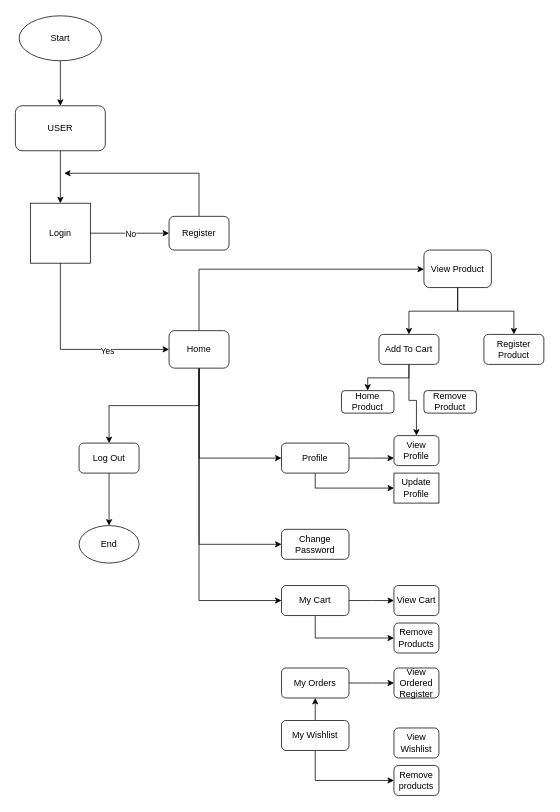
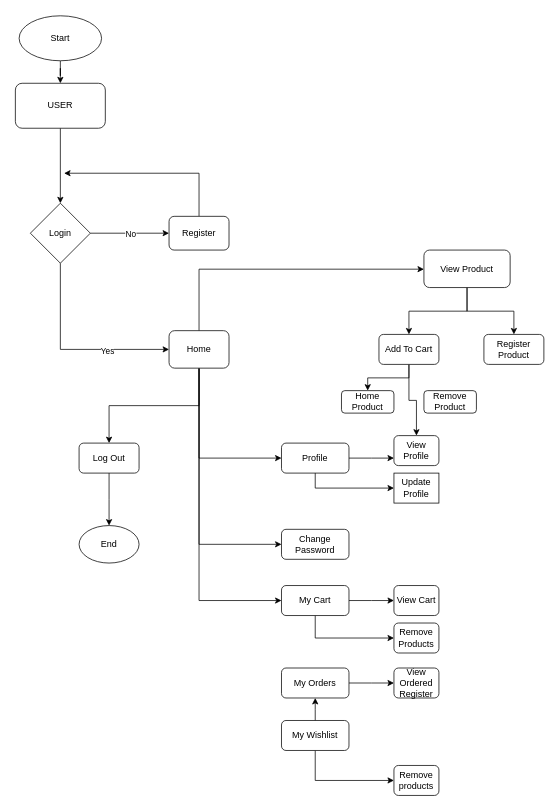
  <mxCell id="0" />
  <mxCell id="1" parent="0" />
  <mxCell id="2" style="edgeStyle=orthogonalEdgeStyle;rounded=0;orthogonalLoop=1;jettySize=auto;html=1;entryX=0.5;entryY=0;entryDx=0;entryDy=0;" edge="1" parent="1" source="3" target="5"><mxGeometry relative="1" as="geometry" /></mxCell>
  <mxCell id="3" value="Start" style="ellipse;whiteSpace=wrap;html=1;" vertex="1" parent="1"><mxGeometry x="25" y="20" width="110" height="60" as="geometry" /></mxCell>
  <mxCell id="4" style="edgeStyle=orthogonalEdgeStyle;rounded=0;orthogonalLoop=1;jettySize=auto;html=1;entryX=0.5;entryY=0;entryDx=0;entryDy=0;" edge="1" parent="1" source="5" target="6"><mxGeometry relative="1" as="geometry" /></mxCell>
- <mxCell id="5" value="USER" style="rounded=1;whiteSpace=wrap;html=1;" vertex="1" parent="1"><mxGeometry x="20" y="140" width="120" height="60" as="geometry" /></mxCell>
- <mxCell id="6" value="Login" style="whiteSpace=wrap;html=1;rounded=0;" vertex="1" parent="1"><mxGeometry x="40" y="270" width="80" height="80" as="geometry" /></mxCell>
+ <mxCell id="5" value="USER" style="rounded=1;whiteSpace=wrap;html=1;" vertex="1" parent="1"><mxGeometry x="20" y="110" width="120" height="60" as="geometry" /></mxCell>
+ <mxCell id="6" value="Login" style="rhombus;whiteSpace=wrap;html=1;" vertex="1" parent="1"><mxGeometry x="40" y="270" width="80" height="80" as="geometry" /></mxCell>
  <mxCell id="7" style="edgeStyle=elbowEdgeStyle;rounded=0;orthogonalLoop=1;jettySize=auto;elbow=vertical;html=1;entryX=0;entryY=0.5;entryDx=0;entryDy=0;" edge="1" parent="1" source="12" target="24"><mxGeometry relative="1" as="geometry"><Array as="points"><mxPoint x="365" y="358" /></Array></mxGeometry></mxCell>
  <mxCell id="8" style="edgeStyle=elbowEdgeStyle;rounded=0;orthogonalLoop=1;jettySize=auto;elbow=vertical;html=1;entryX=0.5;entryY=0;entryDx=0;entryDy=0;" edge="1" parent="1" source="12" target="20"><mxGeometry relative="1" as="geometry" /></mxCell>
  <mxCell id="9" style="edgeStyle=elbowEdgeStyle;rounded=0;orthogonalLoop=1;jettySize=auto;elbow=vertical;html=1;entryX=0;entryY=0.5;entryDx=0;entryDy=0;" edge="1" parent="1" source="12" target="33"><mxGeometry relative="1" as="geometry"><Array as="points"><mxPoint x="315" y="610" /></Array></mxGeometry></mxCell>
  <mxCell id="10" style="edgeStyle=elbowEdgeStyle;rounded=0;orthogonalLoop=1;jettySize=auto;elbow=vertical;html=1;exitX=0.5;exitY=1;exitDx=0;exitDy=0;entryX=0;entryY=0.5;entryDx=0;entryDy=0;" edge="1" parent="1" source="12" target="34"><mxGeometry relative="1" as="geometry"><Array as="points"><mxPoint x="315" y="725" /></Array></mxGeometry></mxCell>
  <mxCell id="11" style="edgeStyle=elbowEdgeStyle;rounded=0;orthogonalLoop=1;jettySize=auto;elbow=vertical;html=1;exitX=0.5;exitY=1;exitDx=0;exitDy=0;entryX=0;entryY=0.5;entryDx=0;entryDy=0;" edge="1" parent="1" source="12" target="37"><mxGeometry relative="1" as="geometry"><Array as="points"><mxPoint x="315" y="800" /></Array></mxGeometry></mxCell>
  <mxCell id="12" value="Home" style="rounded=1;whiteSpace=wrap;html=1;" vertex="1" parent="1"><mxGeometry x="225" y="440" width="80" height="50" as="geometry" /></mxCell>
  <mxCell id="13" style="edgeStyle=elbowEdgeStyle;rounded=0;orthogonalLoop=1;jettySize=auto;elbow=vertical;html=1;" edge="1" parent="1" source="14"><mxGeometry relative="1" as="geometry"><mxPoint x="85" y="230" as="targetPoint" /><Array as="points"><mxPoint x="185" y="230" /></Array></mxGeometry></mxCell>
  <mxCell id="14" value="Register" style="rounded=1;whiteSpace=wrap;html=1;" vertex="1" parent="1"><mxGeometry x="225" y="287.5" width="80" height="45" as="geometry" /></mxCell>
  <mxCell id="15" value="" style="endArrow=classic;html=1;rounded=0;entryX=0;entryY=0.5;entryDx=0;entryDy=0;exitX=1;exitY=0.5;exitDx=0;exitDy=0;" edge="1" parent="1" source="6" target="14"><mxGeometry relative="1" as="geometry"><mxPoint x="115" y="380" as="sourcePoint" /><mxPoint x="120" y="310" as="targetPoint" /></mxGeometry></mxCell>
  <mxCell id="16" value="No" style="edgeLabel;resizable=0;html=1;align=center;verticalAlign=middle;" connectable="0" vertex="1" parent="15"><mxGeometry relative="1" as="geometry" /></mxCell>
  <mxCell id="17" value="" style="endArrow=classic;html=1;rounded=0;elbow=vertical;exitX=0.5;exitY=1;exitDx=0;exitDy=0;entryX=0;entryY=0.5;entryDx=0;entryDy=0;" edge="1" parent="1" source="6" target="12"><mxGeometry relative="1" as="geometry"><mxPoint x="205" y="404.5" as="sourcePoint" /><mxPoint x="255" y="405" as="targetPoint" /><Array as="points"><mxPoint x="80" y="465" /></Array></mxGeometry></mxCell>
  <mxCell id="18" value="Yes" style="edgeLabel;html=1;align=center;verticalAlign=middle;resizable=0;points=[];" vertex="1" connectable="0" parent="17"><mxGeometry x="0.361" y="-2" relative="1" as="geometry"><mxPoint as="offset" /></mxGeometry></mxCell>
  <mxCell id="19" style="edgeStyle=elbowEdgeStyle;rounded=0;orthogonalLoop=1;jettySize=auto;elbow=vertical;html=1;exitX=0.5;exitY=1;exitDx=0;exitDy=0;entryX=0.5;entryY=0;entryDx=0;entryDy=0;" edge="1" parent="1" source="20" target="21"><mxGeometry relative="1" as="geometry" /></mxCell>
  <mxCell id="20" value="Log Out" style="rounded=1;whiteSpace=wrap;html=1;" vertex="1" parent="1"><mxGeometry x="105" y="590" width="80" height="40" as="geometry" /></mxCell>
  <mxCell id="21" value="End" style="ellipse;whiteSpace=wrap;html=1;" vertex="1" parent="1"><mxGeometry x="105" y="700" width="80" height="50" as="geometry" /></mxCell>
  <mxCell id="22" style="edgeStyle=elbowEdgeStyle;rounded=0;orthogonalLoop=1;jettySize=auto;elbow=vertical;html=1;entryX=0.5;entryY=0;entryDx=0;entryDy=0;" edge="1" parent="1" source="24" target="27"><mxGeometry relative="1" as="geometry" /></mxCell>
  <mxCell id="23" style="edgeStyle=elbowEdgeStyle;rounded=0;orthogonalLoop=1;jettySize=auto;elbow=vertical;html=1;" edge="1" parent="1" source="24" target="28"><mxGeometry relative="1" as="geometry" /></mxCell>
- <mxCell id="24" value="View Product" style="rounded=1;whiteSpace=wrap;html=1;" vertex="1" parent="1"><mxGeometry x="565" y="332.5" width="90" height="50" as="geometry" /></mxCell>
+ <mxCell id="24" value="View Product" style="rounded=1;whiteSpace=wrap;html=1;" vertex="1" parent="1"><mxGeometry x="565" y="332.5" width="115" height="50" as="geometry" /></mxCell>
  <mxCell id="25" style="edgeStyle=elbowEdgeStyle;rounded=0;orthogonalLoop=1;jettySize=auto;elbow=vertical;html=1;exitX=0.5;exitY=1;exitDx=0;exitDy=0;entryX=0.5;entryY=0;entryDx=0;entryDy=0;" edge="1" parent="1" source="27" target="29"><mxGeometry relative="1" as="geometry" /></mxCell>
  <mxCell id="26" style="edgeStyle=elbowEdgeStyle;rounded=0;orthogonalLoop=1;jettySize=auto;elbow=vertical;html=1;" edge="1" parent="1" source="27" target="43"><mxGeometry relative="1" as="geometry" /></mxCell>
  <mxCell id="27" value="Add To Cart" style="rounded=1;whiteSpace=wrap;html=1;" vertex="1" parent="1"><mxGeometry x="505" y="445" width="80" height="40" as="geometry" /></mxCell>
  <mxCell id="28" value="Register Product" style="rounded=1;whiteSpace=wrap;html=1;" vertex="1" parent="1"><mxGeometry x="645" y="445" width="80" height="40" as="geometry" /></mxCell>
  <mxCell id="29" value="Home Product" style="rounded=1;whiteSpace=wrap;html=1;" vertex="1" parent="1"><mxGeometry x="455" y="520" width="70" height="30" as="geometry" /></mxCell>
  <mxCell id="30" value="Remove Product" style="rounded=1;whiteSpace=wrap;html=1;" vertex="1" parent="1"><mxGeometry x="565" y="520" width="70" height="30" as="geometry" /></mxCell>
  <mxCell id="31" style="edgeStyle=elbowEdgeStyle;rounded=0;orthogonalLoop=1;jettySize=auto;elbow=vertical;html=1;entryX=0;entryY=0.75;entryDx=0;entryDy=0;" edge="1" parent="1" source="33" target="43"><mxGeometry relative="1" as="geometry" /></mxCell>
  <mxCell id="32" style="edgeStyle=elbowEdgeStyle;rounded=0;orthogonalLoop=1;jettySize=auto;elbow=vertical;html=1;exitX=0.5;exitY=1;exitDx=0;exitDy=0;entryX=0;entryY=0.5;entryDx=0;entryDy=0;" edge="1" parent="1" source="33" target="44"><mxGeometry relative="1" as="geometry"><Array as="points"><mxPoint x="445" y="650" /></Array></mxGeometry></mxCell>
  <mxCell id="33" value="Profile" style="rounded=1;whiteSpace=wrap;html=1;" vertex="1" parent="1"><mxGeometry x="375" y="590" width="90" height="40" as="geometry" /></mxCell>
  <mxCell id="34" value="Change Password" style="rounded=1;whiteSpace=wrap;html=1;" vertex="1" parent="1"><mxGeometry x="375" y="705" width="90" height="40" as="geometry" /></mxCell>
  <mxCell id="35" style="edgeStyle=elbowEdgeStyle;rounded=0;orthogonalLoop=1;jettySize=auto;elbow=vertical;html=1;entryX=0;entryY=0.5;entryDx=0;entryDy=0;" edge="1" parent="1" source="37" target="45"><mxGeometry relative="1" as="geometry" /></mxCell>
  <mxCell id="36" style="edgeStyle=elbowEdgeStyle;rounded=0;orthogonalLoop=1;jettySize=auto;elbow=vertical;html=1;entryX=0;entryY=0.5;entryDx=0;entryDy=0;" edge="1" parent="1" source="37" target="46"><mxGeometry relative="1" as="geometry"><Array as="points"><mxPoint x="475" y="850" /></Array></mxGeometry></mxCell>
  <mxCell id="37" value="My Cart" style="rounded=1;whiteSpace=wrap;html=1;" vertex="1" parent="1"><mxGeometry x="375" y="780" width="90" height="40" as="geometry" /></mxCell>
  <mxCell id="38" style="edgeStyle=elbowEdgeStyle;rounded=0;orthogonalLoop=1;jettySize=auto;elbow=vertical;html=1;exitX=1;exitY=0.5;exitDx=0;exitDy=0;entryX=0;entryY=0.5;entryDx=0;entryDy=0;" edge="1" parent="1" source="39" target="49"><mxGeometry relative="1" as="geometry" /></mxCell>
  <mxCell id="39" value="My Orders" style="rounded=1;whiteSpace=wrap;html=1;" vertex="1" parent="1"><mxGeometry x="375" y="890" width="90" height="40" as="geometry" /></mxCell>
  <mxCell id="40" style="edgeStyle=elbowEdgeStyle;rounded=0;orthogonalLoop=1;jettySize=auto;elbow=vertical;html=1;" edge="1" parent="1" source="42" target="39"><mxGeometry relative="1" as="geometry" /></mxCell>
  <mxCell id="41" style="edgeStyle=elbowEdgeStyle;rounded=0;orthogonalLoop=1;jettySize=auto;elbow=vertical;html=1;exitX=0.5;exitY=1;exitDx=0;exitDy=0;entryX=0;entryY=0.5;entryDx=0;entryDy=0;" edge="1" parent="1" source="42" target="48"><mxGeometry relative="1" as="geometry"><Array as="points"><mxPoint x="435" y="1040" /></Array></mxGeometry></mxCell>
  <mxCell id="42" value="My Wishlist" style="rounded=1;whiteSpace=wrap;html=1;" vertex="1" parent="1"><mxGeometry x="375" y="960" width="90" height="40" as="geometry" /></mxCell>
  <mxCell id="43" value="View Profile" style="rounded=1;whiteSpace=wrap;html=1;" vertex="1" parent="1"><mxGeometry x="525" y="580" width="60" height="40" as="geometry" /></mxCell>
  <mxCell id="44" value="Update Profile" style="whiteSpace=wrap;html=1;rounded=0;" vertex="1" parent="1"><mxGeometry x="525" y="630" width="60" height="40" as="geometry" /></mxCell>
  <mxCell id="45" value="View Cart" style="rounded=1;whiteSpace=wrap;html=1;" vertex="1" parent="1"><mxGeometry x="525" y="780" width="60" height="40" as="geometry" /></mxCell>
  <mxCell id="46" value="Remove Products" style="rounded=1;whiteSpace=wrap;html=1;" vertex="1" parent="1"><mxGeometry x="525" y="830" width="60" height="40" as="geometry" /></mxCell>
- <mxCell id="47" value="View Wishlist" style="rounded=1;whiteSpace=wrap;html=1;" vertex="1" parent="1"><mxGeometry x="525" y="970" width="60" height="40" as="geometry" /></mxCell>
  <mxCell id="48" value="Remove products" style="rounded=1;whiteSpace=wrap;html=1;" vertex="1" parent="1"><mxGeometry x="525" y="1020" width="60" height="40" as="geometry" /></mxCell>
  <mxCell id="49" value="View Ordered Register" style="rounded=1;whiteSpace=wrap;html=1;" vertex="1" parent="1"><mxGeometry x="525" y="890" width="60" height="40" as="geometry" /></mxCell>
